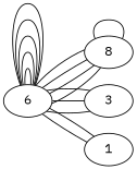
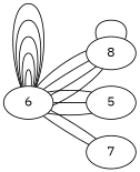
  graph {
    fontname="IBM Plex Mono"
    rankdir=LR
    node [fontname="IBM Plex Mono"]
    edge [fontname="IBM Plex Mono"]
    n1 [label=6]
    8
-   5 [label=3]
-   1
+   5
+   1 [label=7]
    n1 -- n1
    n1 -- n1
    n1 -- n1
    n1 -- n1
    n1 -- n1
    n1 -- 8
    n1 -- 8
    n1 -- 8
    n1 -- 5
    n1 -- 5
    n1 -- 1
    8 -- n1
    8 -- 8
    5 -- n1
    1 -- n1
  }
